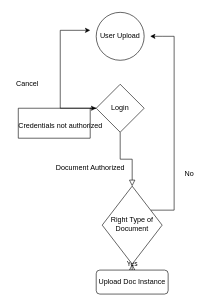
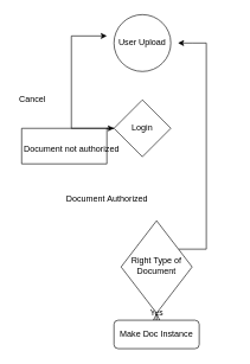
  <mxCell id="0" />
  <mxCell id="1" parent="0" />
- <mxCell id="2" value="" style="rounded=0;html=1;jettySize=auto;orthogonalLoop=1;fontSize=11;endArrow=block;endFill=0;endSize=8;strokeWidth=1;shadow=0;labelBackgroundColor=none;edgeStyle=orthogonalEdgeStyle;" parent="1" source="11" target="5" edge="1"><mxGeometry relative="1" as="geometry"><mxPoint x="220" y="260" as="sourcePoint" /></mxGeometry></mxCell>
  <mxCell id="3" value="Yes" style="rounded=0;html=1;jettySize=auto;orthogonalLoop=1;fontSize=11;endArrow=block;endFill=0;endSize=8;strokeWidth=1;shadow=0;labelBackgroundColor=none;edgeStyle=orthogonalEdgeStyle;" parent="1" source="5" edge="1"><mxGeometry y="20" relative="1" as="geometry"><mxPoint as="offset" /><mxPoint x="220" y="440" as="targetPoint" /></mxGeometry></mxCell>
  <mxCell id="4" style="edgeStyle=orthogonalEdgeStyle;rounded=0;orthogonalLoop=1;jettySize=auto;html=1;" edge="1" parent="1" source="5"><mxGeometry relative="1" as="geometry"><mxPoint x="250" y="60" as="targetPoint" /><Array as="points"><mxPoint x="290" y="350" /><mxPoint x="290" y="60" /><mxPoint x="270" y="60" /></Array></mxGeometry></mxCell>
  <mxCell id="5" value="Right Type of Document" style="rhombus;whiteSpace=wrap;html=1;shadow=0;fontFamily=Helvetica;fontSize=12;align=center;strokeWidth=1;spacing=6;spacingTop=-4;" parent="1" vertex="1"><mxGeometry x="170" y="310" width="100" height="130" as="geometry" /></mxCell>
- <mxCell id="6" value="Upload Doc Instance" style="rounded=1;whiteSpace=wrap;html=1;fontSize=12;glass=0;strokeWidth=1;shadow=0;" parent="1" vertex="1"><mxGeometry x="160" y="450" width="120" height="40" as="geometry" /></mxCell>
+ <mxCell id="6" value="Make Doc Instance" style="rounded=1;whiteSpace=wrap;html=1;fontSize=12;glass=0;strokeWidth=1;shadow=0;" parent="1" vertex="1"><mxGeometry x="160" y="450" width="120" height="40" as="geometry" /></mxCell>
  <mxCell id="7" value="User Upload&lt;br&gt;" style="ellipse;whiteSpace=wrap;html=1;aspect=fixed;" vertex="1" parent="1"><mxGeometry x="160" y="20" width="80" height="80" as="geometry" /></mxCell>
- <mxCell id="8" value="No" style="text;html=1;align=center;verticalAlign=middle;resizable=0;points=[];autosize=1;" vertex="1" parent="1"><mxGeometry x="300" y="280" width="30" height="20" as="geometry" /></mxCell>
  <mxCell id="9" style="edgeStyle=orthogonalEdgeStyle;rounded=0;orthogonalLoop=1;jettySize=auto;html=1;" edge="1" parent="1" source="11"><mxGeometry relative="1" as="geometry"><mxPoint x="150" y="50" as="targetPoint" /><Array as="points"><mxPoint x="100" y="180" /><mxPoint x="100" y="50" /></Array></mxGeometry></mxCell>
  <mxCell id="10" style="edgeStyle=orthogonalEdgeStyle;rounded=0;orthogonalLoop=1;jettySize=auto;html=1;" edge="1" parent="1" source="11" target="11"><mxGeometry relative="1" as="geometry"><mxPoint x="150" y="200" as="targetPoint" /><Array as="points"><mxPoint x="30" y="180" /><mxPoint x="30" y="230" /><mxPoint x="150" y="230" /><mxPoint x="150" y="180" /></Array></mxGeometry></mxCell>
  <mxCell id="11" value="Login" style="rhombus;whiteSpace=wrap;html=1;" vertex="1" parent="1"><mxGeometry x="160" width="80" height="80" as="geometry" y="140" /></mxCell>
  <mxCell id="12" value="Document Authorized&lt;br&gt;" style="text;html=1;align=center;verticalAlign=middle;resizable=0;points=[];autosize=1;" vertex="1" parent="1"><mxGeometry x="80" y="270" width="140" height="20" as="geometry" /></mxCell>
  <mxCell id="13" value="Cancel" style="text;html=1;align=center;verticalAlign=middle;resizable=0;points=[];autosize=1;" vertex="1" parent="1"><mxGeometry x="20" y="130" width="50" height="20" as="geometry" /></mxCell>
- <mxCell id="14" value="Credentials not authorized&lt;br&gt;" style="text;html=1;align=center;verticalAlign=middle;resizable=0;points=[];autosize=1;" vertex="1" parent="1"><mxGeometry x="20" y="200" width="160" height="20" as="geometry" /></mxCell>
+ <mxCell id="14" value="Document not authorized&lt;br&gt;" style="text;html=1;align=center;verticalAlign=middle;resizable=0;points=[];autosize=1;" vertex="1" parent="1"><mxGeometry x="20" y="200" width="160" height="20" as="geometry" /></mxCell>
